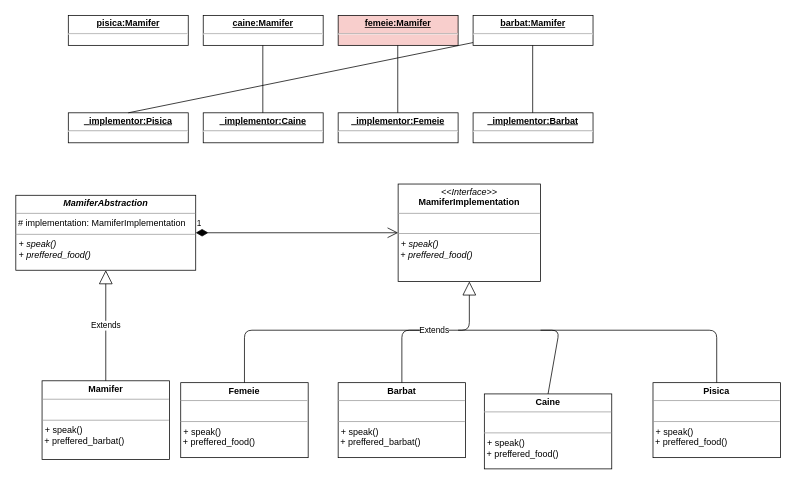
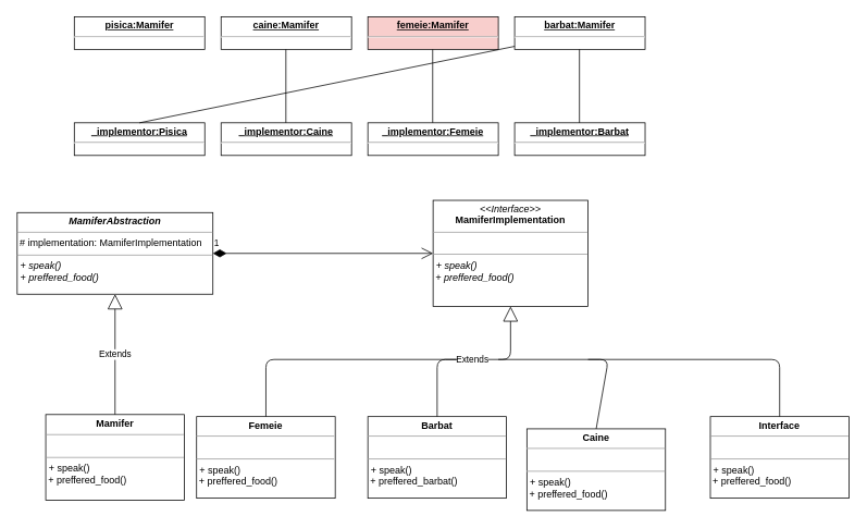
  <mxCell id="0" />
  <mxCell id="1" parent="0" />
  <mxCell id="2" value="&lt;p style=&quot;margin: 0px ; margin-top: 4px ; text-align: center&quot;&gt;&lt;i&gt;&lt;b&gt;MamiferAbstraction&lt;/b&gt;&lt;/i&gt;&lt;br&gt;&lt;/p&gt;&lt;hr size=&quot;1&quot;&gt;&amp;nbsp;# implementation: MamiferImplementation&lt;br&gt;&lt;hr size=&quot;1&quot;&gt;&lt;p style=&quot;margin: 0px ; margin-left: 4px&quot;&gt;&lt;i&gt;+ speak()&lt;/i&gt;&lt;/p&gt;&lt;p style=&quot;margin: 0px ; margin-left: 4px&quot;&gt;&lt;i&gt;+ preffered_food()&lt;/i&gt;&lt;br&gt;&lt;/p&gt;" style="verticalAlign=top;align=left;overflow=fill;fontSize=12;fontFamily=Helvetica;html=1;" vertex="1" parent="1"><mxGeometry x="20" y="260" width="240" height="100" as="geometry" /></mxCell>
- <mxCell id="3" value="&lt;p style=&quot;margin: 0px ; margin-top: 4px ; text-align: center&quot;&gt;&lt;b&gt;Mamifer&lt;/b&gt;&lt;/p&gt;&lt;hr size=&quot;1&quot;&gt;&lt;div&gt;&lt;br&gt;&lt;/div&gt;&lt;hr size=&quot;1&quot;&gt;&lt;p style=&quot;margin: 0px ; margin-left: 4px&quot;&gt;+ speak()&lt;/p&gt;&amp;nbsp;+ preffered_barbat()" style="verticalAlign=top;align=left;overflow=fill;fontSize=12;fontFamily=Helvetica;html=1;" vertex="1" parent="1"><mxGeometry x="55" y="507.5" width="170" height="105" as="geometry" /></mxCell>
+ <mxCell id="3" value="&lt;p style=&quot;margin: 0px ; margin-top: 4px ; text-align: center&quot;&gt;&lt;b&gt;Mamifer&lt;/b&gt;&lt;/p&gt;&lt;hr size=&quot;1&quot;&gt;&lt;div&gt;&lt;br&gt;&lt;/div&gt;&lt;hr size=&quot;1&quot;&gt;&lt;p style=&quot;margin: 0px ; margin-left: 4px&quot;&gt;+ speak()&lt;/p&gt;&amp;nbsp;+ preffered_food()" style="verticalAlign=top;align=left;overflow=fill;fontSize=12;fontFamily=Helvetica;html=1;" vertex="1" parent="1"><mxGeometry x="55" y="507.5" width="170" height="105" as="geometry" /></mxCell>
  <mxCell id="4" value="Extends" style="endArrow=block;endSize=16;endFill=0;html=1;entryX=0.5;entryY=1;entryDx=0;entryDy=0;exitX=0.5;exitY=0;exitDx=0;exitDy=0;" edge="1" parent="1" source="3" target="2"><mxGeometry width="160" relative="1" as="geometry"><mxPoint x="-10" y="350" as="sourcePoint" /><mxPoint x="150" y="350" as="targetPoint" /></mxGeometry></mxCell>
  <mxCell id="5" value="&lt;p style=&quot;margin: 0px ; margin-top: 4px ; text-align: center&quot;&gt;&lt;i&gt;&amp;lt;&amp;lt;Interface&amp;gt;&amp;gt;&lt;/i&gt;&lt;br&gt;&lt;b&gt;MamiferImplementation&lt;/b&gt;&lt;br&gt;&lt;/p&gt;&lt;hr size=&quot;1&quot;&gt;&lt;p style=&quot;margin: 0px ; margin-left: 4px&quot;&gt;&lt;br&gt;&lt;/p&gt;&lt;hr size=&quot;1&quot;&gt;&lt;p style=&quot;margin: 0px ; margin-left: 4px&quot;&gt;&lt;i&gt;+ speak()&lt;/i&gt;&lt;/p&gt;&lt;i&gt;&amp;nbsp;+ preffered_food()&lt;/i&gt;" style="verticalAlign=top;align=left;overflow=fill;fontSize=12;fontFamily=Helvetica;html=1;" vertex="1" parent="1"><mxGeometry x="530" y="245" width="190" height="130" as="geometry" /></mxCell>
  <mxCell id="6" value="1" style="endArrow=open;html=1;endSize=12;startArrow=diamondThin;startSize=14;startFill=1;edgeStyle=orthogonalEdgeStyle;align=left;verticalAlign=bottom;exitX=1;exitY=0.5;exitDx=0;exitDy=0;entryX=0;entryY=0.5;entryDx=0;entryDy=0;" edge="1" parent="1" source="2" target="5"><mxGeometry x="-1" y="3" relative="1" as="geometry"><mxPoint x="-10" y="350" as="sourcePoint" /><mxPoint x="150" y="350" as="targetPoint" /></mxGeometry></mxCell>
  <mxCell id="7" value="&lt;p style=&quot;margin: 0px ; margin-top: 4px ; text-align: center&quot;&gt;&lt;b&gt;Femeie&lt;/b&gt;&lt;/p&gt;&lt;hr size=&quot;1&quot;&gt;&lt;p style=&quot;margin: 0px ; margin-left: 4px&quot;&gt;&lt;br&gt;&lt;/p&gt;&lt;hr size=&quot;1&quot;&gt;&lt;p style=&quot;margin: 0px ; margin-left: 4px&quot;&gt;+ speak()&lt;/p&gt;&amp;nbsp;+ preffered_food()" style="verticalAlign=top;align=left;overflow=fill;fontSize=12;fontFamily=Helvetica;html=1;" vertex="1" parent="1"><mxGeometry x="240" y="510" width="170" height="100" as="geometry" /></mxCell>
  <mxCell id="8" value="&lt;p style=&quot;margin: 0px ; margin-top: 4px ; text-align: center&quot;&gt;&lt;b&gt;Barbat&lt;/b&gt;&lt;/p&gt;&lt;hr size=&quot;1&quot;&gt;&lt;p style=&quot;margin: 0px ; margin-left: 4px&quot;&gt;&lt;br&gt;&lt;/p&gt;&lt;hr size=&quot;1&quot;&gt;&lt;p style=&quot;margin: 0px ; margin-left: 4px&quot;&gt;+ speak()&lt;/p&gt;&amp;nbsp;+ preffered_barbat()" style="verticalAlign=top;align=left;overflow=fill;fontSize=12;fontFamily=Helvetica;html=1;" vertex="1" parent="1"><mxGeometry x="450" y="510" width="170" height="100" as="geometry" /></mxCell>
  <mxCell id="9" value="&lt;p style=&quot;margin: 0px ; margin-top: 4px ; text-align: center&quot;&gt;&lt;b&gt;Caine&lt;/b&gt;&lt;/p&gt;&lt;hr size=&quot;1&quot;&gt;&lt;p style=&quot;margin: 0px ; margin-left: 4px&quot;&gt;&lt;br&gt;&lt;/p&gt;&lt;hr size=&quot;1&quot;&gt;&lt;p style=&quot;margin: 0px ; margin-left: 4px&quot;&gt;+ speak()&lt;/p&gt;&amp;nbsp;+ preffered_food()" style="verticalAlign=top;align=left;overflow=fill;fontSize=12;fontFamily=Helvetica;html=1;" vertex="1" parent="1"><mxGeometry x="645" y="525" width="170" height="100" as="geometry" /></mxCell>
- <mxCell id="10" value="&lt;p style=&quot;margin: 0px ; margin-top: 4px ; text-align: center&quot;&gt;&lt;b&gt;Pisica&lt;/b&gt;&lt;/p&gt;&lt;hr size=&quot;1&quot;&gt;&lt;p style=&quot;margin: 0px ; margin-left: 4px&quot;&gt;&lt;br&gt;&lt;/p&gt;&lt;hr size=&quot;1&quot;&gt;&lt;p style=&quot;margin: 0px ; margin-left: 4px&quot;&gt;+ speak()&lt;/p&gt;&amp;nbsp;+ preffered_food()" style="verticalAlign=top;align=left;overflow=fill;fontSize=12;fontFamily=Helvetica;html=1;" vertex="1" parent="1"><mxGeometry x="870" y="510" width="170" height="100" as="geometry" /></mxCell>
+ <mxCell id="10" value="&lt;p style=&quot;margin: 0px ; margin-top: 4px ; text-align: center&quot;&gt;&lt;b&gt;Interface&lt;/b&gt;&lt;/p&gt;&lt;hr size=&quot;1&quot;&gt;&lt;p style=&quot;margin: 0px ; margin-left: 4px&quot;&gt;&lt;br&gt;&lt;/p&gt;&lt;hr size=&quot;1&quot;&gt;&lt;p style=&quot;margin: 0px ; margin-left: 4px&quot;&gt;+ speak()&lt;/p&gt;&amp;nbsp;+ preffered_food()" style="verticalAlign=top;align=left;overflow=fill;fontSize=12;fontFamily=Helvetica;html=1;" vertex="1" parent="1"><mxGeometry x="870" y="510" width="170" height="100" as="geometry" /></mxCell>
  <mxCell id="11" value="Extends" style="endArrow=block;endSize=16;endFill=0;html=1;entryX=0.5;entryY=1;entryDx=0;entryDy=0;exitX=0.5;exitY=0;exitDx=0;exitDy=0;" edge="1" parent="1" source="8" target="5"><mxGeometry width="160" relative="1" as="geometry"><mxPoint x="160" y="350" as="sourcePoint" /><mxPoint x="320" y="350" as="targetPoint" /><Array as="points"><mxPoint x="535" y="440" /><mxPoint x="625" y="440" /></Array></mxGeometry></mxCell>
  <mxCell id="12" value="" style="endArrow=none;html=1;entryX=0.5;entryY=0;entryDx=0;entryDy=0;" edge="1" parent="1" target="7"><mxGeometry width="50" height="50" relative="1" as="geometry"><mxPoint x="560" y="440" as="sourcePoint" /><mxPoint x="270" y="330" as="targetPoint" /><Array as="points"><mxPoint x="325" y="440" /></Array></mxGeometry></mxCell>
  <mxCell id="13" value="" style="endArrow=none;html=1;entryX=0.5;entryY=0;entryDx=0;entryDy=0;" edge="1" parent="1" target="9"><mxGeometry width="50" height="50" relative="1" as="geometry"><mxPoint x="610" y="440" as="sourcePoint" /><mxPoint x="270" y="330" as="targetPoint" /><Array as="points"><mxPoint x="745" y="440" /></Array></mxGeometry></mxCell>
  <mxCell id="14" value="" style="endArrow=none;html=1;entryX=0.5;entryY=0;entryDx=0;entryDy=0;" edge="1" parent="1" target="10"><mxGeometry width="50" height="50" relative="1" as="geometry"><mxPoint x="720" y="440" as="sourcePoint" /><mxPoint x="680" y="330" as="targetPoint" /><Array as="points"><mxPoint x="955" y="440" /></Array></mxGeometry></mxCell>
  <mxCell id="15" value="&lt;p style=&quot;margin: 0px ; margin-top: 4px ; text-align: center ; text-decoration: underline&quot;&gt;&lt;b&gt;pisica:Mamifer&lt;/b&gt;&lt;/p&gt;&lt;hr&gt;" style="verticalAlign=top;align=left;overflow=fill;fontSize=12;fontFamily=Helvetica;html=1;" vertex="1" parent="1"><mxGeometry x="90" y="20" width="160" height="40" as="geometry" /></mxCell>
  <mxCell id="16" value="&lt;p style=&quot;margin: 0px ; margin-top: 4px ; text-align: center ; text-decoration: underline&quot;&gt;&lt;b&gt;caine:Mamifer&lt;/b&gt;&lt;/p&gt;&lt;hr&gt;" style="verticalAlign=top;align=left;overflow=fill;fontSize=12;fontFamily=Helvetica;html=1;" vertex="1" parent="1"><mxGeometry x="270" y="20" width="160" height="40" as="geometry" /></mxCell>
  <mxCell id="17" value="&lt;p style=&quot;margin: 0px ; margin-top: 4px ; text-align: center ; text-decoration: underline&quot;&gt;&lt;b&gt;femeie:Mamifer&lt;/b&gt;&lt;/p&gt;&lt;hr&gt;" style="verticalAlign=top;align=left;overflow=fill;fontSize=12;fontFamily=Helvetica;html=1;fillColor=#f8cecc;" vertex="1" parent="1"><mxGeometry x="450" y="20" width="160" height="40" as="geometry" /></mxCell>
  <mxCell id="18" value="&lt;p style=&quot;margin: 0px ; margin-top: 4px ; text-align: center ; text-decoration: underline&quot;&gt;&lt;b&gt;barbat:Mamifer&lt;/b&gt;&lt;/p&gt;&lt;hr&gt;" style="verticalAlign=top;align=left;overflow=fill;fontSize=12;fontFamily=Helvetica;html=1;" vertex="1" parent="1"><mxGeometry x="630" y="20" width="160" height="40" as="geometry" /></mxCell>
  <mxCell id="19" value="&lt;p style=&quot;margin: 0px ; margin-top: 4px ; text-align: center ; text-decoration: underline&quot;&gt;&lt;b&gt;_implementor:Pisica&lt;/b&gt;&lt;/p&gt;&lt;hr&gt;" style="verticalAlign=top;align=left;overflow=fill;fontSize=12;fontFamily=Helvetica;html=1;" vertex="1" parent="1"><mxGeometry x="90" y="150" width="160" height="40" as="geometry" /></mxCell>
  <mxCell id="20" value="&lt;p style=&quot;margin: 0px ; margin-top: 4px ; text-align: center ; text-decoration: underline&quot;&gt;&lt;b&gt;_implementor:Caine&lt;/b&gt;&lt;/p&gt;&lt;hr&gt;" style="verticalAlign=top;align=left;overflow=fill;fontSize=12;fontFamily=Helvetica;html=1;" vertex="1" parent="1"><mxGeometry x="270" y="150" width="160" height="40" as="geometry" /></mxCell>
  <mxCell id="21" value="&lt;p style=&quot;margin: 0px ; margin-top: 4px ; text-align: center ; text-decoration: underline&quot;&gt;&lt;b&gt;_implementor:Femeie&lt;/b&gt;&lt;/p&gt;&lt;hr&gt;" style="verticalAlign=top;align=left;overflow=fill;fontSize=12;fontFamily=Helvetica;html=1;" vertex="1" parent="1"><mxGeometry x="450" y="150" width="160" height="40" as="geometry" /></mxCell>
  <mxCell id="22" value="&lt;p style=&quot;margin: 0px ; margin-top: 4px ; text-align: center ; text-decoration: underline&quot;&gt;&lt;b&gt;_implementor:Barbat&lt;/b&gt;&lt;/p&gt;&lt;hr&gt;" style="verticalAlign=top;align=left;overflow=fill;fontSize=12;fontFamily=Helvetica;html=1;" vertex="1" parent="1"><mxGeometry x="630" y="150" width="160" height="40" as="geometry" /></mxCell>
  <mxCell id="23" value="" style="endArrow=none;html=1;exitX=0.5;exitY=0;exitDx=0;exitDy=0;" edge="1" parent="1" source="19" target="18"><mxGeometry width="50" height="50" relative="1" as="geometry"><mxPoint x="700" y="120" as="sourcePoint" /><mxPoint x="750" y="70" as="targetPoint" /></mxGeometry></mxCell>
  <mxCell id="24" value="" style="endArrow=none;html=1;entryX=0.5;entryY=1;entryDx=0;entryDy=0;exitX=0.5;exitY=0;exitDx=0;exitDy=0;" edge="1" parent="1"><mxGeometry width="50" height="50" relative="1" as="geometry"><mxPoint x="349.5" y="150" as="sourcePoint" /><mxPoint x="349.5" y="60" as="targetPoint" /></mxGeometry></mxCell>
  <mxCell id="25" value="" style="endArrow=none;html=1;entryX=0.5;entryY=1;entryDx=0;entryDy=0;exitX=0.5;exitY=0;exitDx=0;exitDy=0;" edge="1" parent="1"><mxGeometry width="50" height="50" relative="1" as="geometry"><mxPoint x="529.5" y="150" as="sourcePoint" /><mxPoint x="529.5" y="60" as="targetPoint" /></mxGeometry></mxCell>
  <mxCell id="26" value="" style="endArrow=none;html=1;entryX=0.5;entryY=1;entryDx=0;entryDy=0;exitX=0.5;exitY=0;exitDx=0;exitDy=0;" edge="1" parent="1"><mxGeometry width="50" height="50" relative="1" as="geometry"><mxPoint x="709.5" y="150" as="sourcePoint" /><mxPoint x="709.5" y="60" as="targetPoint" /></mxGeometry></mxCell>
